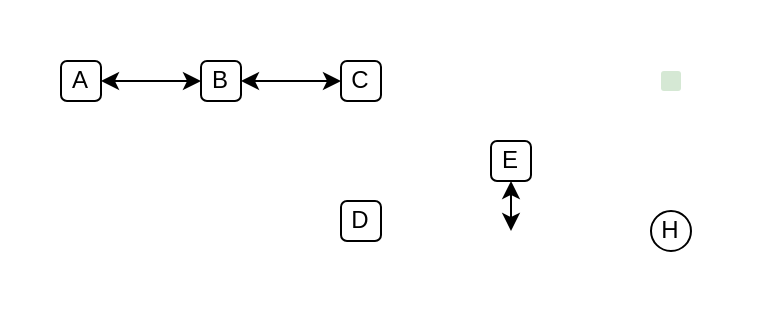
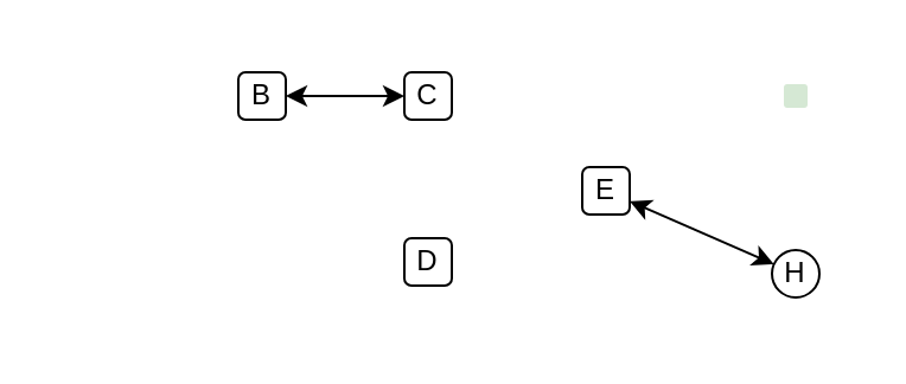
  <mxCell id="0" />
  <mxCell id="1" parent="0" />
  <mxCell style="verticalAlign=top;aspect=fixed;align=center;spacingLeft=5;spacingRight=5;spacingBottom=5;strokeColor=none;" id="2" parent="1" value=" " vertex="1"><mxGeometry as="geometry" width="340" height="120" x="20" y="20" /></mxCell>
  <mxCell style="verticalAlign=top;aspect=fixed;align=center;spacingLeft=5;spacingRight=5;spacingBottom=5;noLabel=1;opacity=0;" id="3" parent="2" value="Column" vertex="1"><mxGeometry as="geometry" width="90" height="100" x="10" y="10" /></mxCell>
- <mxCell style="rounded=1;whiteSpace=wrap;verticalAlign=middle;align=center;" id="4" parent="3" value="A" vertex="1"><mxGeometry width="20" height="20" as="geometry" x="0" y="0" /></mxCell>
  <mxCell style="rounded=1;whiteSpace=wrap;verticalAlign=middle;align=center;" id="5" parent="3" value="B" vertex="1"><mxGeometry width="20" height="20" as="geometry" x="70" y="0" /></mxCell>
  <mxCell style="verticalAlign=top;aspect=fixed;align=center;spacingLeft=5;spacingRight=5;spacingBottom=5;noLabel=1;opacity=0;" id="6" parent="2" value="Row" vertex="1"><mxGeometry as="geometry" width="20" height="100" x="150" y="10" /></mxCell>
  <mxCell style="rounded=1;whiteSpace=wrap;verticalAlign=middle;align=center;" id="7" parent="6" value="C" vertex="1"><mxGeometry width="20" height="20" as="geometry" x="0" y="0" /></mxCell>
  <mxCell style="rounded=1;whiteSpace=wrap;verticalAlign=middle;align=center;" id="8" parent="6" value="D" vertex="1"><mxGeometry width="20" height="20" as="geometry" x="0" y="70" /></mxCell>
  <mxCell style="verticalAlign=top;aspect=fixed;align=center;spacingLeft=5;spacingRight=5;spacingBottom=5;noLabel=1;opacity=0;" id="9" parent="2" value="Column" vertex="1"><mxGeometry as="geometry" width="110" height="100" x="220" y="10" /></mxCell>
  <mxCell style="verticalAlign=top;aspect=fixed;align=center;spacingLeft=5;spacingRight=5;spacingBottom=5;noLabel=1;opacity=0;" id="10" parent="9" value="Row" vertex="1"><mxGeometry width="30" height="100" as="geometry" x="0" y="0" /></mxCell>
  <mxCell style="rounded=1;whiteSpace=wrap;verticalAlign=middle;align=center;" id="11" parent="10" value="E" vertex="1"><mxGeometry x="5" y="40" width="20" height="20" as="geometry" /></mxCell>
  <mxCell style="rounded=1;whiteSpace=wrap;verticalAlign=middle;align=center;strokeColor=transparent;fontColor=transparent;" id="12" parent="10" value="F" vertex="1"><mxGeometry width="10" height="10" as="geometry" x="10" y="85" /></mxCell>
  <mxCell style="verticalAlign=top;aspect=fixed;align=center;spacingLeft=5;spacingRight=5;spacingBottom=5;noLabel=1;opacity=0;" id="13" parent="9" value="Row" vertex="1"><mxGeometry width="30" height="100" as="geometry" x="80" y="0" /></mxCell>
  <mxCell style="rounded=1;whiteSpace=wrap;verticalAlign=middle;align=center;strokeColor=transparent;fontColor=transparent;fillColor=#d5e8d4;" id="14" parent="13" value="G" vertex="1"><mxGeometry width="10" height="10" as="geometry" x="10" y="5" /></mxCell>
  <mxCell style="ellipse;whiteSpace=wrap;verticalAlign=middle;align=center;" id="15" parent="13" value="H" vertex="1"><mxGeometry width="20" height="20" as="geometry" x="5" y="75" /></mxCell>
- <mxCell id="16" source="4" target="5" parent="1" edge="1" style="endArrow=classic;startArrow=classic;html=1;"><mxGeometry relative="1" as="geometry" /></mxCell>
  <mxCell id="17" source="7" target="5" parent="1" edge="1" style="endArrow=classic;startArrow=classic;html=1;"><mxGeometry relative="1" as="geometry" /></mxCell>
- <mxCell id="18" source="11" target="12" parent="1" edge="1" style="endArrow=classic;startArrow=classic;html=1;"><mxGeometry relative="1" as="geometry" /></mxCell>
+ <mxCell id="18" source="11" target="15" parent="1" edge="1" style="endArrow=classic;startArrow=classic;html=1;"><mxGeometry relative="1" as="geometry" /></mxCell>
